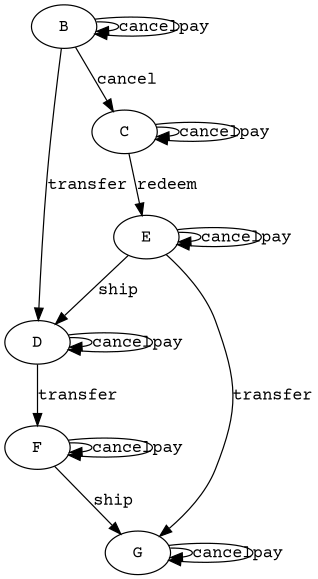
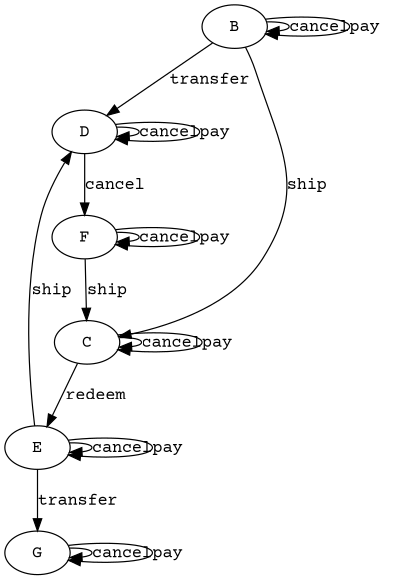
  digraph {
    fontname="Courier Prime"
    node [fontname="Courier Prime"]
    edge [fontname="Courier Prime"]
    B
    D
    C
    F
    E
    G
    B -> B [label=cancel]
    B -> B [label=pay]
    B -> D [label=transfer]
-   B -> C [label=cancel]
+   B -> C [label=ship]
    D -> D [label=cancel]
    D -> D [label=pay]
-   D -> F [label=transfer]
+   D -> F [label=cancel]
    C -> C [label=cancel]
    C -> C [label=pay]
    C -> E [label=redeem]
    F -> F [label=cancel]
    F -> F [label=pay]
-   F -> G [label=ship]
+   F -> C [label=ship]
    E -> D [label=ship]
    E -> E [label=cancel]
    E -> E [label=pay]
    E -> G [label=transfer]
    G -> G [label=cancel]
    G -> G [label=pay]
  }
